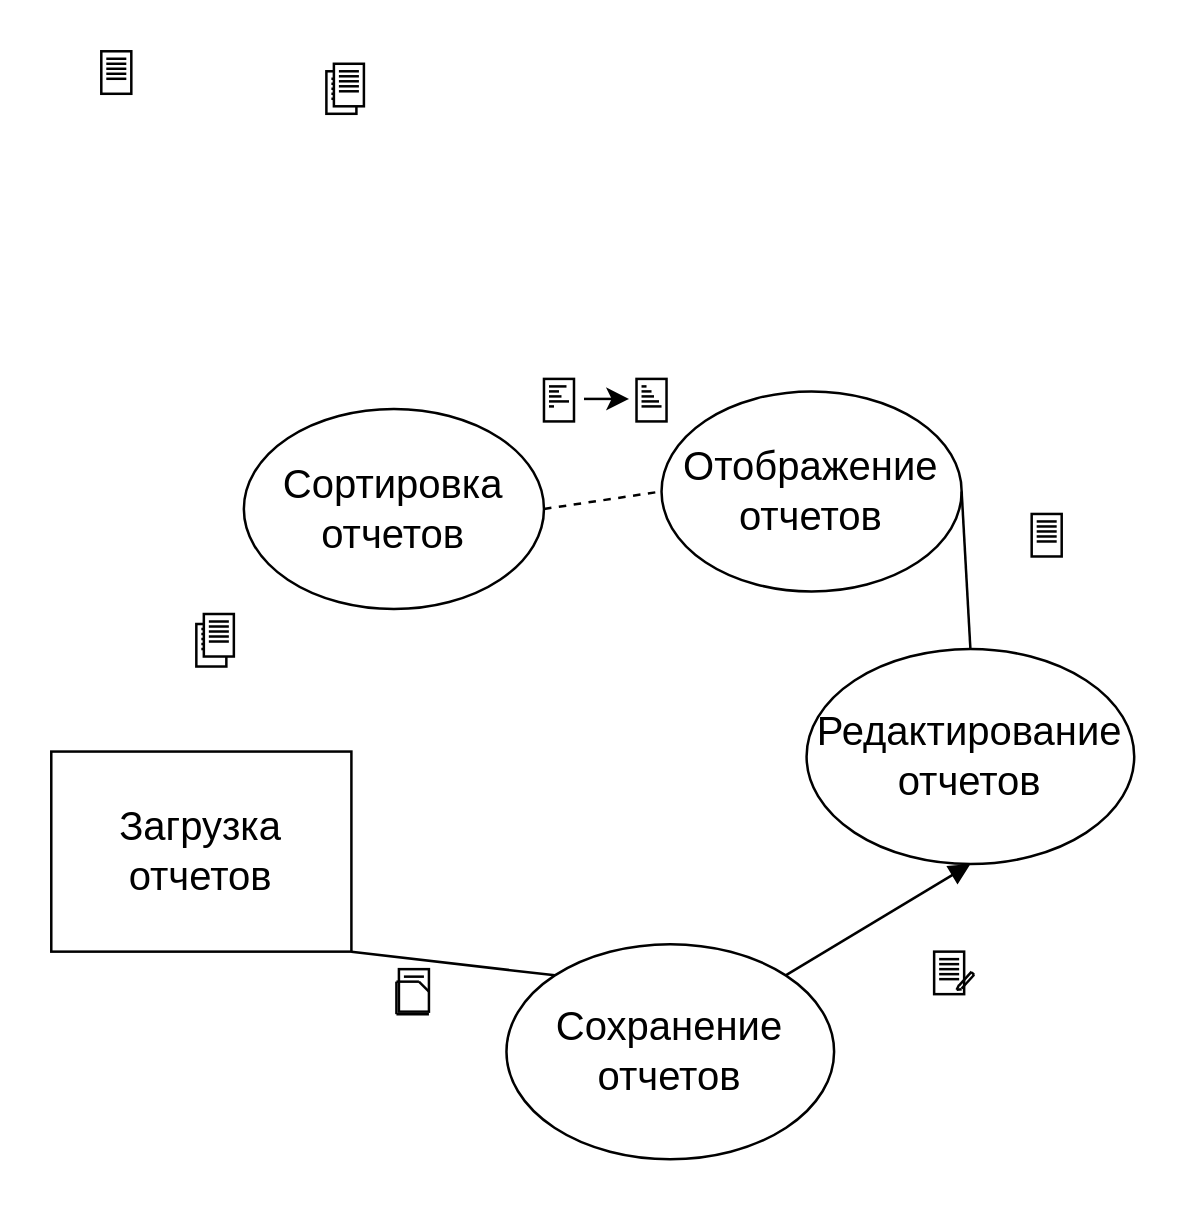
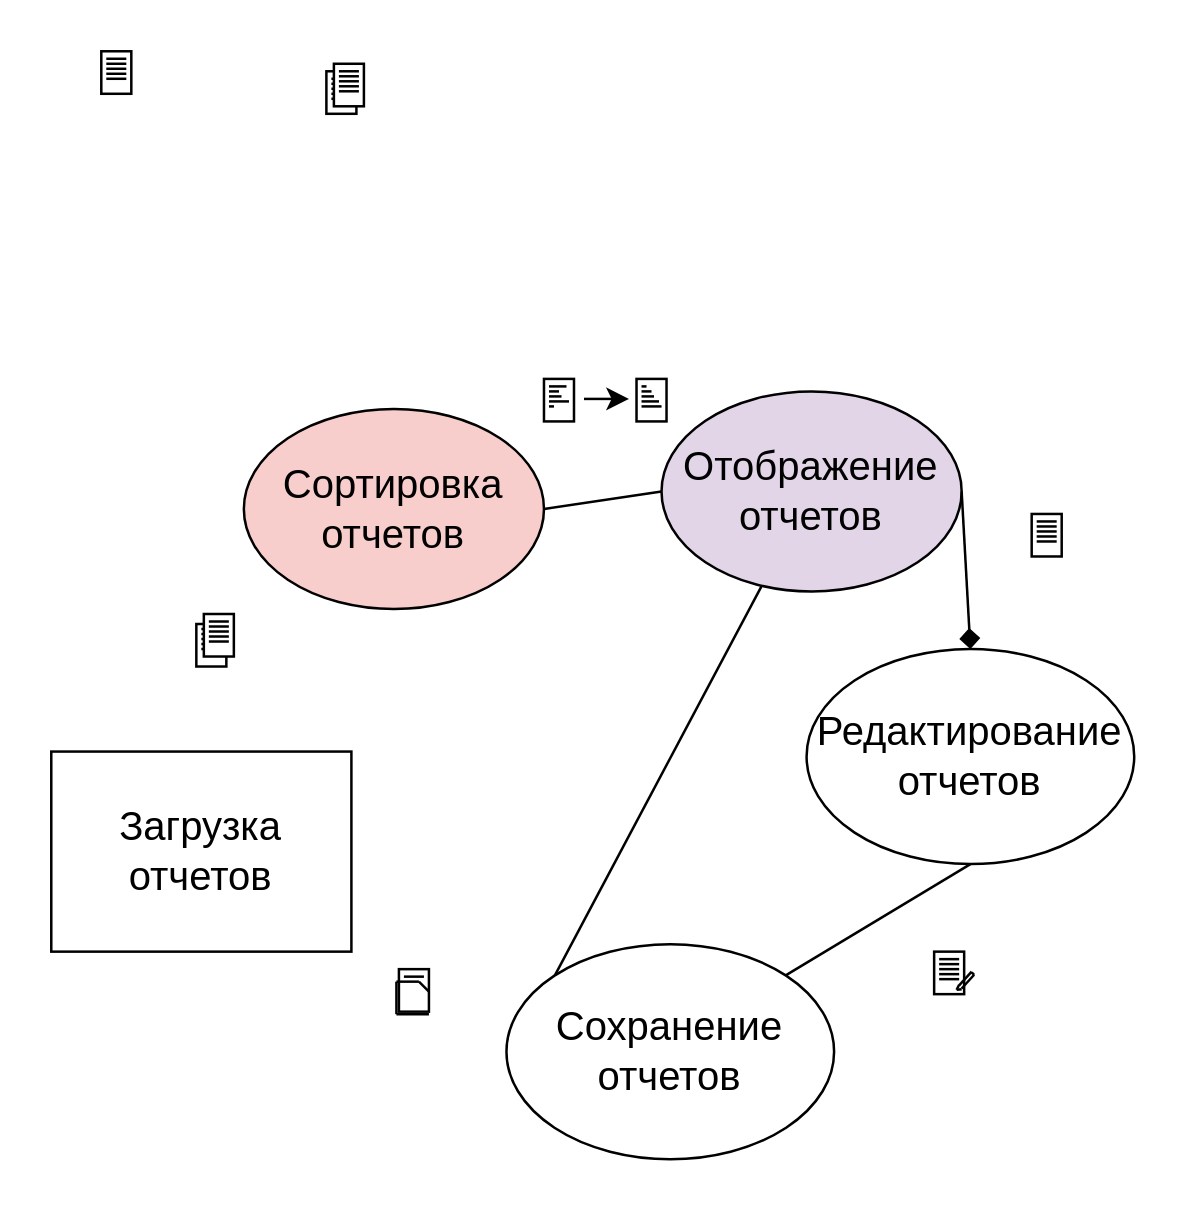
  <mxCell id="0" />
  <mxCell id="1" parent="0" />
  <mxCell id="2" value="&lt;span style=&quot;font-size: 16px;&quot;&gt;Загрузка отчетов&lt;/span&gt;" style="whiteSpace=wrap;html=1;rounded=0;" vertex="1" parent="1"><mxGeometry x="20" y="300" width="120" height="80" as="geometry" /></mxCell>
- <mxCell id="3" value="&lt;span style=&quot;font-size: 16px;&quot;&gt;Сортировка отчетов&lt;/span&gt;" style="ellipse;whiteSpace=wrap;html=1;" vertex="1" parent="1"><mxGeometry x="97" y="163" width="120" height="80" as="geometry" /></mxCell>
- <mxCell id="4" value="&lt;span style=&quot;font-size: 16px;&quot;&gt;Отображение отчетов&lt;/span&gt;" style="ellipse;whiteSpace=wrap;html=1;" vertex="1" parent="1"><mxGeometry x="264" y="156" width="120" height="80" as="geometry" /></mxCell>
+ <mxCell id="3" value="&lt;span style=&quot;font-size: 16px;&quot;&gt;Сортировка отчетов&lt;/span&gt;" style="ellipse;whiteSpace=wrap;html=1;fillColor=#f8cecc;" vertex="1" parent="1"><mxGeometry x="97" y="163" width="120" height="80" as="geometry" /></mxCell>
+ <mxCell id="4" value="&lt;span style=&quot;font-size: 16px;&quot;&gt;Отображение отчетов&lt;/span&gt;" style="ellipse;whiteSpace=wrap;html=1;fillColor=#e1d5e7;" vertex="1" parent="1"><mxGeometry x="264" y="156" width="120" height="80" as="geometry" /></mxCell>
  <mxCell id="5" value="&lt;span style=&quot;font-size: 16px;&quot;&gt;Редактирование отчетов&lt;/span&gt;" style="ellipse;whiteSpace=wrap;html=1;" vertex="1" parent="1"><mxGeometry x="322" y="259" width="131" height="86" as="geometry" /></mxCell>
  <mxCell id="6" value="&lt;span style=&quot;font-size: 16px;&quot;&gt;Сохранение отчетов&lt;/span&gt;" style="ellipse;whiteSpace=wrap;html=1;" vertex="1" parent="1"><mxGeometry x="202" y="377" width="131" height="86" as="geometry" /></mxCell>
  <mxCell id="7" value="" style="rounded=0;whiteSpace=wrap;html=1;" vertex="1" parent="1"><mxGeometry x="130" y="28" width="12" height="17" as="geometry" /></mxCell>
  <mxCell id="8" value="" style="endArrow=none;html=1;rounded=0;" edge="1" parent="1"><mxGeometry width="50" height="50" relative="1" as="geometry"><mxPoint x="132" y="31" as="sourcePoint" /><mxPoint x="140" y="31" as="targetPoint" /></mxGeometry></mxCell>
  <mxCell id="9" value="" style="endArrow=none;html=1;rounded=0;" edge="1" parent="1"><mxGeometry width="50" height="50" relative="1" as="geometry"><mxPoint x="132" y="33" as="sourcePoint" /><mxPoint x="140" y="33" as="targetPoint" /></mxGeometry></mxCell>
  <mxCell id="10" value="" style="endArrow=none;html=1;rounded=0;" edge="1" parent="1"><mxGeometry width="50" height="50" relative="1" as="geometry"><mxPoint x="132" y="35" as="sourcePoint" /><mxPoint x="140" y="35" as="targetPoint" /></mxGeometry></mxCell>
  <mxCell id="11" value="" style="endArrow=none;html=1;rounded=0;" edge="1" parent="1"><mxGeometry width="50" height="50" relative="1" as="geometry"><mxPoint x="132" y="37" as="sourcePoint" /><mxPoint x="140" y="37" as="targetPoint" /></mxGeometry></mxCell>
  <mxCell id="12" value="" style="endArrow=none;html=1;rounded=0;" edge="1" parent="1"><mxGeometry width="50" height="50" relative="1" as="geometry"><mxPoint x="132" y="39" as="sourcePoint" /><mxPoint x="140" y="39" as="targetPoint" /></mxGeometry></mxCell>
  <mxCell id="13" value="" style="rounded=0;whiteSpace=wrap;html=1;" vertex="1" parent="1"><mxGeometry x="254" y="151" width="12" height="17" as="geometry" /></mxCell>
  <mxCell id="14" value="" style="endArrow=none;html=1;rounded=0;" edge="1" parent="1"><mxGeometry width="50" height="50" relative="1" as="geometry"><mxPoint x="256" y="154" as="sourcePoint" /><mxPoint x="258" y="154" as="targetPoint" /></mxGeometry></mxCell>
  <mxCell id="15" value="" style="endArrow=none;html=1;rounded=0;" edge="1" parent="1"><mxGeometry width="50" height="50" relative="1" as="geometry"><mxPoint x="256" y="156" as="sourcePoint" /><mxPoint x="260" y="156" as="targetPoint" /></mxGeometry></mxCell>
  <mxCell id="16" value="" style="endArrow=none;html=1;rounded=0;" edge="1" parent="1"><mxGeometry width="50" height="50" relative="1" as="geometry"><mxPoint x="256" y="158" as="sourcePoint" /><mxPoint x="261" y="158" as="targetPoint" /></mxGeometry></mxCell>
  <mxCell id="17" value="" style="endArrow=none;html=1;rounded=0;" edge="1" parent="1"><mxGeometry width="50" height="50" relative="1" as="geometry"><mxPoint x="256" y="160" as="sourcePoint" /><mxPoint x="263" y="160" as="targetPoint" /></mxGeometry></mxCell>
  <mxCell id="18" value="" style="endArrow=none;html=1;rounded=0;" edge="1" parent="1"><mxGeometry width="50" height="50" relative="1" as="geometry"><mxPoint x="256" y="162" as="sourcePoint" /><mxPoint x="264" y="162" as="targetPoint" /></mxGeometry></mxCell>
  <mxCell id="19" value="" style="rounded=0;whiteSpace=wrap;html=1;" vertex="1" parent="1"><mxGeometry x="217" y="151" width="12" height="17" as="geometry" /></mxCell>
  <mxCell id="20" value="" style="endArrow=none;html=1;rounded=0;" edge="1" parent="1"><mxGeometry width="50" height="50" relative="1" as="geometry"><mxPoint x="219" y="162" as="sourcePoint" /><mxPoint x="221" y="162" as="targetPoint" /></mxGeometry></mxCell>
  <mxCell id="21" value="" style="endArrow=none;html=1;rounded=0;" edge="1" parent="1"><mxGeometry width="50" height="50" relative="1" as="geometry"><mxPoint x="219" y="156" as="sourcePoint" /><mxPoint x="223" y="156" as="targetPoint" /></mxGeometry></mxCell>
  <mxCell id="22" value="" style="endArrow=none;html=1;rounded=0;" edge="1" parent="1"><mxGeometry width="50" height="50" relative="1" as="geometry"><mxPoint x="219" y="158" as="sourcePoint" /><mxPoint x="224" y="158" as="targetPoint" /></mxGeometry></mxCell>
  <mxCell id="23" value="" style="endArrow=none;html=1;rounded=0;" edge="1" parent="1"><mxGeometry width="50" height="50" relative="1" as="geometry"><mxPoint x="219" y="154" as="sourcePoint" /><mxPoint x="226" y="154" as="targetPoint" /></mxGeometry></mxCell>
  <mxCell id="24" value="" style="endArrow=none;html=1;rounded=0;" edge="1" parent="1"><mxGeometry width="50" height="50" relative="1" as="geometry"><mxPoint x="219" y="160" as="sourcePoint" /><mxPoint x="227" y="160" as="targetPoint" /></mxGeometry></mxCell>
  <mxCell id="25" value="" style="rounded=0;whiteSpace=wrap;html=1;" vertex="1" parent="1"><mxGeometry x="133" y="25" width="12" height="17" as="geometry" /></mxCell>
  <mxCell id="26" value="" style="endArrow=none;html=1;rounded=0;" edge="1" parent="1"><mxGeometry width="50" height="50" relative="1" as="geometry"><mxPoint x="135" y="28" as="sourcePoint" /><mxPoint x="143" y="28" as="targetPoint" /></mxGeometry></mxCell>
  <mxCell id="27" value="" style="endArrow=none;html=1;rounded=0;" edge="1" parent="1"><mxGeometry width="50" height="50" relative="1" as="geometry"><mxPoint x="135" y="30" as="sourcePoint" /><mxPoint x="143" y="30" as="targetPoint" /></mxGeometry></mxCell>
  <mxCell id="28" value="" style="endArrow=none;html=1;rounded=0;" edge="1" parent="1"><mxGeometry width="50" height="50" relative="1" as="geometry"><mxPoint x="135" y="32" as="sourcePoint" /><mxPoint x="143" y="32" as="targetPoint" /></mxGeometry></mxCell>
  <mxCell id="29" value="" style="endArrow=none;html=1;rounded=0;" edge="1" parent="1"><mxGeometry width="50" height="50" relative="1" as="geometry"><mxPoint x="135" y="34" as="sourcePoint" /><mxPoint x="143" y="34" as="targetPoint" /></mxGeometry></mxCell>
  <mxCell id="30" value="" style="endArrow=none;html=1;rounded=0;" edge="1" parent="1"><mxGeometry width="50" height="50" relative="1" as="geometry"><mxPoint x="135" y="36" as="sourcePoint" /><mxPoint x="143" y="36" as="targetPoint" /></mxGeometry></mxCell>
  <mxCell id="31" value="" style="group" vertex="1" connectable="0" parent="1"><mxGeometry x="412" y="205" width="12" height="17" as="geometry" /></mxCell>
  <mxCell id="32" value="" style="rounded=0;whiteSpace=wrap;html=1;" vertex="1" parent="31"><mxGeometry width="12" height="17" as="geometry" /></mxCell>
  <mxCell id="33" value="" style="endArrow=none;html=1;rounded=0;" edge="1" parent="31"><mxGeometry width="50" height="50" relative="1" as="geometry"><mxPoint x="2" y="3" as="sourcePoint" /><mxPoint x="10" y="3" as="targetPoint" /></mxGeometry></mxCell>
  <mxCell id="34" value="" style="endArrow=none;html=1;rounded=0;" edge="1" parent="31"><mxGeometry width="50" height="50" relative="1" as="geometry"><mxPoint x="2" y="5" as="sourcePoint" /><mxPoint x="10" y="5" as="targetPoint" /></mxGeometry></mxCell>
  <mxCell id="35" value="" style="endArrow=none;html=1;rounded=0;" edge="1" parent="31"><mxGeometry width="50" height="50" relative="1" as="geometry"><mxPoint x="2" y="7" as="sourcePoint" /><mxPoint x="10" y="7" as="targetPoint" /></mxGeometry></mxCell>
  <mxCell id="36" value="" style="endArrow=none;html=1;rounded=0;" edge="1" parent="31"><mxGeometry width="50" height="50" relative="1" as="geometry"><mxPoint x="2" y="9" as="sourcePoint" /><mxPoint x="10" y="9" as="targetPoint" /></mxGeometry></mxCell>
  <mxCell id="37" value="" style="endArrow=none;html=1;rounded=0;" edge="1" parent="31"><mxGeometry width="50" height="50" relative="1" as="geometry"><mxPoint x="2" y="11" as="sourcePoint" /><mxPoint x="10" y="11" as="targetPoint" /></mxGeometry></mxCell>
  <mxCell id="38" value="" style="group" vertex="1" connectable="0" parent="1"><mxGeometry x="40" y="20" width="12" height="17" as="geometry" /></mxCell>
  <mxCell id="39" value="" style="rounded=0;whiteSpace=wrap;html=1;" vertex="1" parent="38"><mxGeometry width="12" height="17" as="geometry" /></mxCell>
  <mxCell id="40" value="" style="endArrow=none;html=1;rounded=0;" edge="1" parent="38"><mxGeometry width="50" height="50" relative="1" as="geometry"><mxPoint x="2" y="3" as="sourcePoint" /><mxPoint x="10" y="3" as="targetPoint" /></mxGeometry></mxCell>
  <mxCell id="41" value="" style="endArrow=none;html=1;rounded=0;" edge="1" parent="38"><mxGeometry width="50" height="50" relative="1" as="geometry"><mxPoint x="2" y="5" as="sourcePoint" /><mxPoint x="10" y="5" as="targetPoint" /></mxGeometry></mxCell>
  <mxCell id="42" value="" style="endArrow=none;html=1;rounded=0;" edge="1" parent="38"><mxGeometry width="50" height="50" relative="1" as="geometry"><mxPoint x="2" y="7" as="sourcePoint" /><mxPoint x="10" y="7" as="targetPoint" /></mxGeometry></mxCell>
  <mxCell id="43" value="" style="endArrow=none;html=1;rounded=0;" edge="1" parent="38"><mxGeometry width="50" height="50" relative="1" as="geometry"><mxPoint x="2" y="9" as="sourcePoint" /><mxPoint x="10" y="9" as="targetPoint" /></mxGeometry></mxCell>
  <mxCell id="44" value="" style="endArrow=none;html=1;rounded=0;" edge="1" parent="38"><mxGeometry width="50" height="50" relative="1" as="geometry"><mxPoint x="2" y="11" as="sourcePoint" /><mxPoint x="10" y="11" as="targetPoint" /></mxGeometry></mxCell>
  <mxCell id="45" value="" style="rounded=0;whiteSpace=wrap;html=1;" vertex="1" parent="1"><mxGeometry x="78" y="249" width="12" height="17" as="geometry" /></mxCell>
  <mxCell id="46" value="" style="endArrow=none;html=1;rounded=0;" edge="1" parent="1"><mxGeometry width="50" height="50" relative="1" as="geometry"><mxPoint x="80" y="251" as="sourcePoint" /><mxPoint x="88" y="251" as="targetPoint" /></mxGeometry></mxCell>
  <mxCell id="47" value="" style="endArrow=none;html=1;rounded=0;" edge="1" parent="1"><mxGeometry width="50" height="50" relative="1" as="geometry"><mxPoint x="80" y="253" as="sourcePoint" /><mxPoint x="88" y="253" as="targetPoint" /></mxGeometry></mxCell>
  <mxCell id="48" value="" style="endArrow=none;html=1;rounded=0;" edge="1" parent="1"><mxGeometry width="50" height="50" relative="1" as="geometry"><mxPoint x="80" y="255" as="sourcePoint" /><mxPoint x="88" y="255" as="targetPoint" /></mxGeometry></mxCell>
  <mxCell id="49" value="" style="endArrow=none;html=1;rounded=0;" edge="1" parent="1"><mxGeometry width="50" height="50" relative="1" as="geometry"><mxPoint x="80" y="257" as="sourcePoint" /><mxPoint x="88" y="257" as="targetPoint" /></mxGeometry></mxCell>
  <mxCell id="50" value="" style="endArrow=none;html=1;rounded=0;" edge="1" parent="1"><mxGeometry width="50" height="50" relative="1" as="geometry"><mxPoint x="80" y="259" as="sourcePoint" /><mxPoint x="88" y="259" as="targetPoint" /></mxGeometry></mxCell>
  <mxCell id="51" value="" style="rounded=0;whiteSpace=wrap;html=1;" vertex="1" parent="1"><mxGeometry x="81" y="245" width="12" height="17" as="geometry" /></mxCell>
  <mxCell id="52" value="" style="endArrow=none;html=1;rounded=0;" edge="1" parent="1"><mxGeometry width="50" height="50" relative="1" as="geometry"><mxPoint x="83" y="248" as="sourcePoint" /><mxPoint x="91" y="248" as="targetPoint" /></mxGeometry></mxCell>
  <mxCell id="53" value="" style="endArrow=none;html=1;rounded=0;" edge="1" parent="1"><mxGeometry width="50" height="50" relative="1" as="geometry"><mxPoint x="83" y="250" as="sourcePoint" /><mxPoint x="91" y="250" as="targetPoint" /></mxGeometry></mxCell>
  <mxCell id="54" value="" style="endArrow=none;html=1;rounded=0;" edge="1" parent="1"><mxGeometry width="50" height="50" relative="1" as="geometry"><mxPoint x="83" y="252" as="sourcePoint" /><mxPoint x="91" y="252" as="targetPoint" /></mxGeometry></mxCell>
  <mxCell id="55" value="" style="endArrow=none;html=1;rounded=0;" edge="1" parent="1"><mxGeometry width="50" height="50" relative="1" as="geometry"><mxPoint x="83" y="254" as="sourcePoint" /><mxPoint x="91" y="254" as="targetPoint" /></mxGeometry></mxCell>
  <mxCell id="56" value="" style="endArrow=none;html=1;rounded=0;" edge="1" parent="1"><mxGeometry width="50" height="50" relative="1" as="geometry"><mxPoint x="83" y="256" as="sourcePoint" /><mxPoint x="91" y="256" as="targetPoint" /></mxGeometry></mxCell>
  <mxCell id="57" value="" style="endArrow=classic;html=1;rounded=0;" edge="1" parent="1"><mxGeometry width="50" height="50" relative="1" as="geometry"><mxPoint x="233" y="159" as="sourcePoint" /><mxPoint x="251" y="159" as="targetPoint" /></mxGeometry></mxCell>
- <mxCell id="58" value="" style="endArrow=none;html=1;rounded=0;entryX=0;entryY=0.5;entryDx=0;entryDy=0;exitX=1;exitY=0.5;exitDx=0;exitDy=0;dashed=1;" edge="1" parent="1" source="3" target="4"><mxGeometry width="50" height="50" relative="1" as="geometry"><mxPoint x="185" y="325" as="sourcePoint" /><mxPoint x="235" y="275" as="targetPoint" /></mxGeometry></mxCell>
- <mxCell id="59" value="" style="endArrow=none;html=1;rounded=0;entryX=0.5;entryY=0;entryDx=0;entryDy=0;exitX=1;exitY=0.5;exitDx=0;exitDy=0;" edge="1" parent="1" source="4" target="5"><mxGeometry width="50" height="50" relative="1" as="geometry"><mxPoint x="195" y="335" as="sourcePoint" /><mxPoint x="245" y="285" as="targetPoint" /></mxGeometry></mxCell>
- <mxCell id="60" value="" style="endArrow=none;html=1;rounded=0;exitX=0;exitY=0;exitDx=0;exitDy=0;entryX=1;entryY=1;entryDx=0;entryDy=0;" edge="1" parent="1" source="6" target="2"><mxGeometry width="50" height="50" relative="1" as="geometry"><mxPoint x="205" y="345" as="sourcePoint" /><mxPoint x="255" y="295" as="targetPoint" /></mxGeometry></mxCell>
- <mxCell id="61" value="" style="endArrow=block;html=1;rounded=0;entryX=0.5;entryY=1;entryDx=0;entryDy=0;exitX=1;exitY=0;exitDx=0;exitDy=0;" edge="1" parent="1" source="6" target="5"><mxGeometry width="50" height="50" relative="1" as="geometry"><mxPoint x="215" y="355" as="sourcePoint" /><mxPoint x="265" y="305" as="targetPoint" /></mxGeometry></mxCell>
+ <mxCell id="58" value="" style="endArrow=none;html=1;rounded=0;entryX=0;entryY=0.5;entryDx=0;entryDy=0;exitX=1;exitY=0.5;exitDx=0;exitDy=0;" edge="1" parent="1" source="3" target="4"><mxGeometry width="50" height="50" relative="1" as="geometry"><mxPoint x="185" y="325" as="sourcePoint" /><mxPoint x="235" y="275" as="targetPoint" /></mxGeometry></mxCell>
+ <mxCell id="59" value="" style="endArrow=diamond;html=1;rounded=0;entryX=0.5;entryY=0;entryDx=0;entryDy=0;exitX=1;exitY=0.5;exitDx=0;exitDy=0;" edge="1" parent="1" source="4" target="5"><mxGeometry width="50" height="50" relative="1" as="geometry"><mxPoint x="195" y="335" as="sourcePoint" /><mxPoint x="245" y="285" as="targetPoint" /></mxGeometry></mxCell>
+ <mxCell id="60" value="" style="endArrow=none;html=1;rounded=0;exitX=0;exitY=0;exitDx=0;exitDy=0;" edge="1" parent="1" source="6" target="4"><mxGeometry width="50" height="50" relative="1" as="geometry"><mxPoint x="205" y="345" as="sourcePoint" /><mxPoint x="255" y="295" as="targetPoint" /></mxGeometry></mxCell>
+ <mxCell id="61" value="" style="endArrow=none;html=1;rounded=0;entryX=0.5;entryY=1;entryDx=0;entryDy=0;exitX=1;exitY=0;exitDx=0;exitDy=0;" edge="1" parent="1" source="6" target="5"><mxGeometry width="50" height="50" relative="1" as="geometry"><mxPoint x="215" y="355" as="sourcePoint" /><mxPoint x="265" y="305" as="targetPoint" /></mxGeometry></mxCell>
  <mxCell id="62" value="" style="rounded=0;whiteSpace=wrap;html=1;" vertex="1" parent="1"><mxGeometry x="373" y="380" width="12" height="17" as="geometry" /></mxCell>
  <mxCell id="63" value="" style="endArrow=none;html=1;rounded=0;" edge="1" parent="1"><mxGeometry width="50" height="50" relative="1" as="geometry"><mxPoint x="375" y="383" as="sourcePoint" /><mxPoint x="383" y="383" as="targetPoint" /></mxGeometry></mxCell>
  <mxCell id="64" value="" style="endArrow=none;html=1;rounded=0;" edge="1" parent="1"><mxGeometry width="50" height="50" relative="1" as="geometry"><mxPoint x="375" y="385" as="sourcePoint" /><mxPoint x="383" y="385" as="targetPoint" /></mxGeometry></mxCell>
  <mxCell id="65" value="" style="endArrow=none;html=1;rounded=0;" edge="1" parent="1"><mxGeometry width="50" height="50" relative="1" as="geometry"><mxPoint x="375" y="387" as="sourcePoint" /><mxPoint x="383" y="387" as="targetPoint" /></mxGeometry></mxCell>
  <mxCell id="66" value="" style="endArrow=none;html=1;rounded=0;" edge="1" parent="1"><mxGeometry width="50" height="50" relative="1" as="geometry"><mxPoint x="375" y="389" as="sourcePoint" /><mxPoint x="383" y="389" as="targetPoint" /></mxGeometry></mxCell>
  <mxCell id="67" value="" style="endArrow=none;html=1;rounded=0;" edge="1" parent="1"><mxGeometry width="50" height="50" relative="1" as="geometry"><mxPoint x="375" y="391" as="sourcePoint" /><mxPoint x="383" y="391" as="targetPoint" /></mxGeometry></mxCell>
  <mxCell id="68" value="" style="endArrow=none;html=1;rounded=0;" edge="1" parent="1"><mxGeometry width="50" height="50" relative="1" as="geometry"><mxPoint x="383" y="393.5" as="sourcePoint" /><mxPoint x="388" y="388" as="targetPoint" /></mxGeometry></mxCell>
  <mxCell id="69" value="" style="endArrow=none;html=1;rounded=0;" edge="1" parent="1"><mxGeometry width="50" height="50" relative="1" as="geometry"><mxPoint x="384" y="394.75" as="sourcePoint" /><mxPoint x="389" y="389.25" as="targetPoint" /></mxGeometry></mxCell>
  <mxCell id="70" value="" style="endArrow=none;html=1;rounded=0;" edge="1" parent="1"><mxGeometry width="50" height="50" relative="1" as="geometry"><mxPoint x="388" y="388.25" as="sourcePoint" /><mxPoint x="389" y="389.25" as="targetPoint" /></mxGeometry></mxCell>
  <mxCell id="71" value="" style="endArrow=none;html=1;rounded=0;" edge="1" parent="1"><mxGeometry width="50" height="50" relative="1" as="geometry"><mxPoint x="382" y="395.25" as="sourcePoint" /><mxPoint x="383" y="393.25" as="targetPoint" /></mxGeometry></mxCell>
  <mxCell id="72" value="" style="endArrow=none;html=1;rounded=0;" edge="1" parent="1"><mxGeometry width="50" height="50" relative="1" as="geometry"><mxPoint x="382" y="395.25" as="sourcePoint" /><mxPoint x="384" y="395" as="targetPoint" /></mxGeometry></mxCell>
  <mxCell id="73" value="" style="rounded=0;whiteSpace=wrap;html=1;" vertex="1" parent="1"><mxGeometry x="159" y="387" width="12" height="17" as="geometry" /></mxCell>
  <mxCell id="74" value="" style="endArrow=none;html=1;rounded=0;" edge="1" parent="1"><mxGeometry width="50" height="50" relative="1" as="geometry"><mxPoint x="161" y="390" as="sourcePoint" /><mxPoint x="169" y="390" as="targetPoint" /></mxGeometry></mxCell>
  <mxCell id="75" value="" style="endArrow=none;html=1;rounded=0;" edge="1" parent="1"><mxGeometry width="50" height="50" relative="1" as="geometry"><mxPoint x="158" y="392" as="sourcePoint" /><mxPoint x="167" y="392" as="targetPoint" /></mxGeometry></mxCell>
  <mxCell id="76" value="" style="endArrow=none;html=1;rounded=0;" edge="1" parent="1"><mxGeometry width="50" height="50" relative="1" as="geometry"><mxPoint x="167" y="392" as="sourcePoint" /><mxPoint x="171" y="396" as="targetPoint" /></mxGeometry></mxCell>
  <mxCell id="77" value="" style="endArrow=none;html=1;rounded=0;" edge="1" parent="1"><mxGeometry width="50" height="50" relative="1" as="geometry"><mxPoint x="158" y="392" as="sourcePoint" /><mxPoint x="158" y="405" as="targetPoint" /></mxGeometry></mxCell>
  <mxCell id="78" value="" style="endArrow=none;html=1;rounded=0;" edge="1" parent="1"><mxGeometry width="50" height="50" relative="1" as="geometry"><mxPoint x="158" y="405" as="sourcePoint" /><mxPoint x="171" y="405" as="targetPoint" /></mxGeometry></mxCell>
